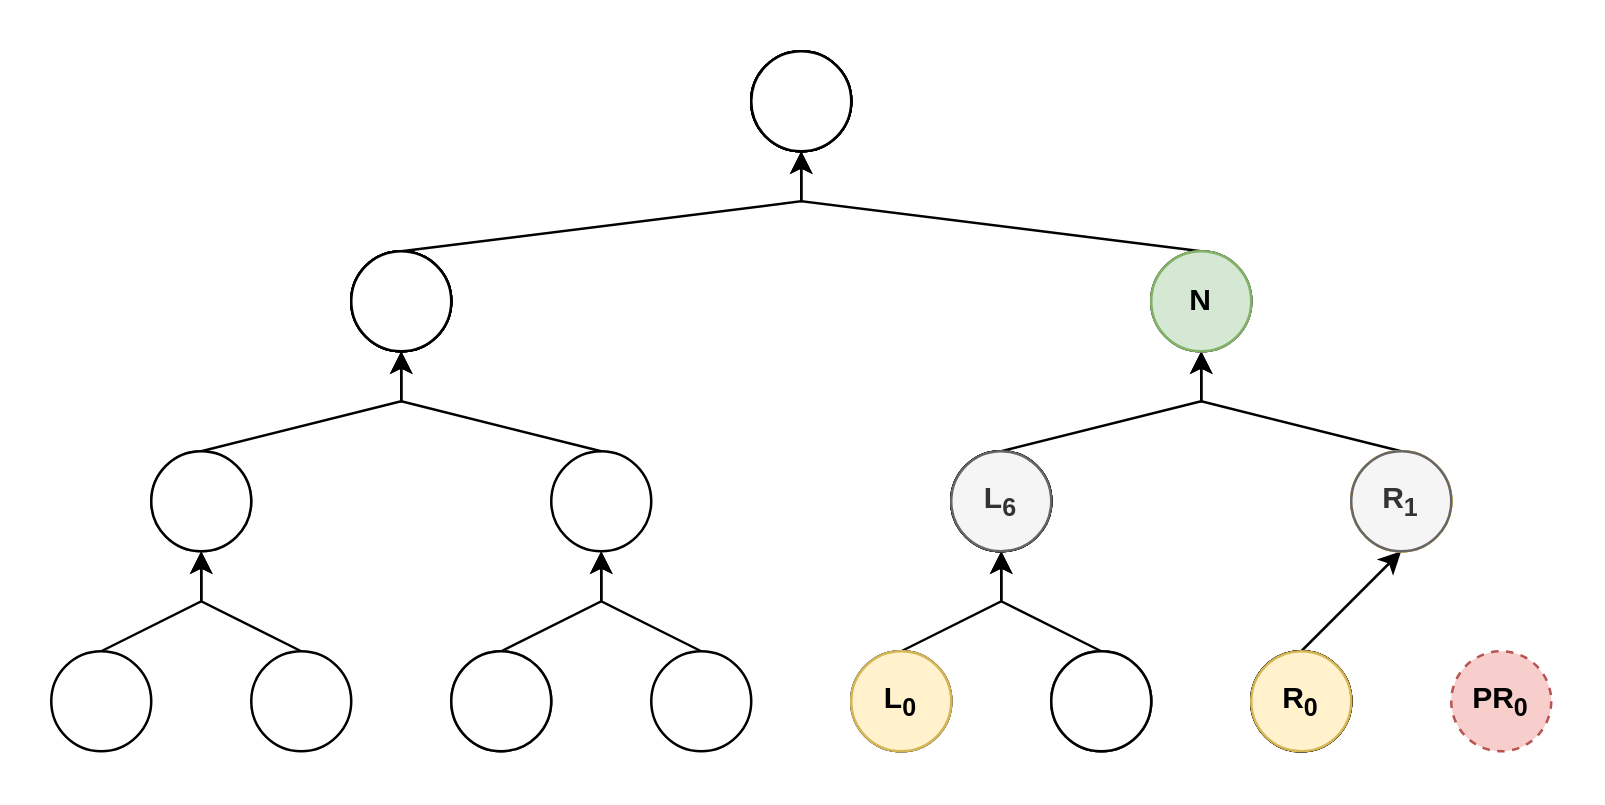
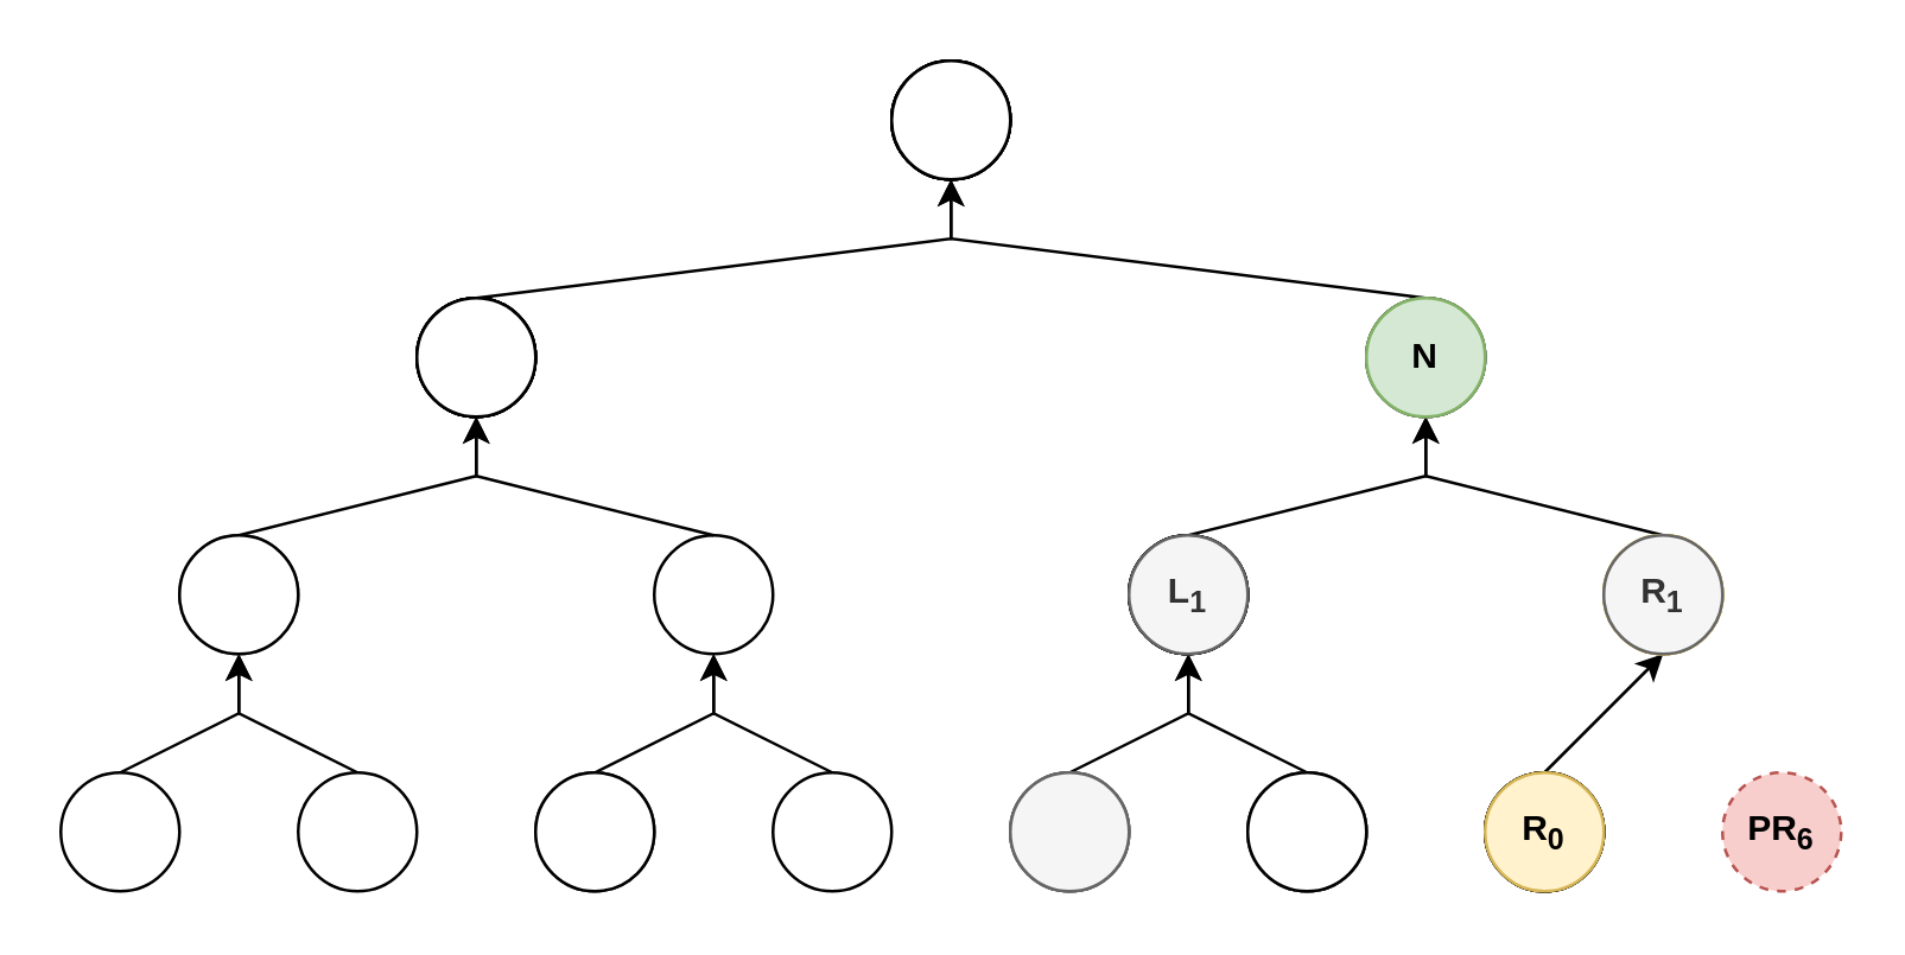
  <mxCell id="0" />
  <mxCell id="1" parent="0" />
  <mxCell id="2" value="" style="ellipse;whiteSpace=wrap;html=1;aspect=fixed;fontStyle=1;" parent="1" vertex="1"><mxGeometry x="20" y="260" width="40" height="40" as="geometry" /></mxCell>
  <mxCell id="3" value="" style="ellipse;whiteSpace=wrap;html=1;aspect=fixed;fontStyle=1;" parent="1" vertex="1"><mxGeometry x="100" y="260" width="40" height="40" as="geometry" /></mxCell>
  <mxCell id="4" value="" style="ellipse;whiteSpace=wrap;html=1;aspect=fixed;fontStyle=1;fillColor=#dae8fc;strokeColor=#6c8ebf;" parent="1" vertex="1"><mxGeometry x="500" y="260" width="40" height="40" as="geometry" /></mxCell>
  <mxCell id="5" value="" style="endArrow=classic;html=1;exitX=0.5;exitY=0;exitDx=0;exitDy=0;entryX=0.5;entryY=1;entryDx=0;entryDy=0;rounded=0;" parent="1" source="2" target="6" edge="1"><mxGeometry width="50" height="50" relative="1" as="geometry"><mxPoint x="240" y="160" as="sourcePoint" /><mxPoint x="80" y="220" as="targetPoint" /><Array as="points"><mxPoint x="80" y="240" /></Array></mxGeometry></mxCell>
  <mxCell id="6" value="" style="ellipse;whiteSpace=wrap;html=1;aspect=fixed;fontStyle=1;fillColor=#f5f5f5;strokeColor=#666666;fontColor=#333333;" parent="1" vertex="1"><mxGeometry x="60" y="180" width="40" height="40" as="geometry" /></mxCell>
  <mxCell id="7" value="" style="endArrow=classic;html=1;exitX=0.5;exitY=0;exitDx=0;exitDy=0;entryX=0.5;entryY=1;entryDx=0;entryDy=0;rounded=0;" parent="1" source="3" target="6" edge="1"><mxGeometry width="50" height="50" relative="1" as="geometry"><mxPoint x="50" y="270" as="sourcePoint" /><mxPoint x="90" y="230" as="targetPoint" /><Array as="points"><mxPoint x="80" y="240" /></Array></mxGeometry></mxCell>
  <mxCell id="8" value="" style="ellipse;whiteSpace=wrap;html=1;aspect=fixed;fontStyle=1;fillColor=#fff2cc;strokeColor=#d6b656;" parent="1" vertex="1"><mxGeometry x="540" y="180" width="40" height="40" as="geometry" /></mxCell>
  <mxCell id="9" value="" style="ellipse;whiteSpace=wrap;html=1;aspect=fixed;fontStyle=1;fillColor=#f5f5f5;strokeColor=#666666;fontColor=#333333;" parent="1" vertex="1"><mxGeometry x="180" y="260" width="40" height="40" as="geometry" /></mxCell>
  <mxCell id="10" value="" style="ellipse;whiteSpace=wrap;html=1;aspect=fixed;fontStyle=1;" parent="1" vertex="1"><mxGeometry x="260" y="260" width="40" height="40" as="geometry" /></mxCell>
  <mxCell id="11" value="" style="endArrow=classic;html=1;exitX=0.5;exitY=0;exitDx=0;exitDy=0;entryX=0.5;entryY=1;entryDx=0;entryDy=0;rounded=0;" parent="1" source="9" target="12" edge="1"><mxGeometry width="50" height="50" relative="1" as="geometry"><mxPoint x="400" y="160" as="sourcePoint" /><mxPoint x="240" y="220" as="targetPoint" /><Array as="points"><mxPoint x="240" y="240" /></Array></mxGeometry></mxCell>
  <mxCell id="12" value="" style="ellipse;whiteSpace=wrap;html=1;aspect=fixed;fontStyle=1;" parent="1" vertex="1"><mxGeometry x="220" y="180" width="40" height="40" as="geometry" /></mxCell>
  <mxCell id="13" value="" style="endArrow=classic;html=1;exitX=0.5;exitY=0;exitDx=0;exitDy=0;entryX=0.5;entryY=1;entryDx=0;entryDy=0;rounded=0;" parent="1" source="10" target="12" edge="1"><mxGeometry width="50" height="50" relative="1" as="geometry"><mxPoint x="210" y="270" as="sourcePoint" /><mxPoint x="250" y="230" as="targetPoint" /><Array as="points"><mxPoint x="240" y="240" /></Array></mxGeometry></mxCell>
  <mxCell id="14" value="" style="ellipse;whiteSpace=wrap;html=1;aspect=fixed;fontStyle=1;fillColor=#f5f5f5;strokeColor=#666666;fontColor=#333333;" parent="1" vertex="1"><mxGeometry x="340" y="260" width="40" height="40" as="geometry" /></mxCell>
  <mxCell id="15" value="" style="ellipse;whiteSpace=wrap;html=1;aspect=fixed;fontStyle=1;fillColor=#f5f5f5;strokeColor=#666666;fontColor=#333333;" parent="1" vertex="1"><mxGeometry x="420" y="260" width="40" height="40" as="geometry" /></mxCell>
  <mxCell id="16" value="" style="endArrow=classic;html=1;exitX=0.5;exitY=0;exitDx=0;exitDy=0;entryX=0.5;entryY=1;entryDx=0;entryDy=0;rounded=0;" parent="1" source="14" target="17" edge="1"><mxGeometry width="50" height="50" relative="1" as="geometry"><mxPoint x="560" y="160" as="sourcePoint" /><mxPoint x="400" y="220" as="targetPoint" /><Array as="points"><mxPoint x="400" y="240" /></Array></mxGeometry></mxCell>
  <mxCell id="17" value="" style="ellipse;whiteSpace=wrap;html=1;aspect=fixed;fontStyle=1;fillColor=#dae8fc;strokeColor=#6c8ebf;" parent="1" vertex="1"><mxGeometry x="380" y="180" width="40" height="40" as="geometry" /></mxCell>
  <mxCell id="18" value="" style="endArrow=classic;html=1;exitX=0.5;exitY=0;exitDx=0;exitDy=0;entryX=0.5;entryY=1;entryDx=0;entryDy=0;rounded=0;" parent="1" source="15" target="17" edge="1"><mxGeometry width="50" height="50" relative="1" as="geometry"><mxPoint x="370" y="270" as="sourcePoint" /><mxPoint x="410" y="230" as="targetPoint" /><Array as="points"><mxPoint x="400" y="240" /></Array></mxGeometry></mxCell>
  <mxCell id="19" value="" style="endArrow=classic;html=1;exitX=0.5;exitY=0;exitDx=0;exitDy=0;entryX=0.5;entryY=1;entryDx=0;entryDy=0;" parent="1" source="4" target="8" edge="1"><mxGeometry width="50" height="50" relative="1" as="geometry"><mxPoint x="240" y="160" as="sourcePoint" /><mxPoint x="290" y="110" as="targetPoint" /></mxGeometry></mxCell>
  <mxCell id="20" value="" style="endArrow=classic;html=1;exitX=0.5;exitY=0;exitDx=0;exitDy=0;entryX=0.5;entryY=1;entryDx=0;entryDy=0;rounded=0;" parent="1" source="6" target="21" edge="1"><mxGeometry width="50" height="50" relative="1" as="geometry"><mxPoint x="120" y="180" as="sourcePoint" /><mxPoint x="160" y="140" as="targetPoint" /><Array as="points"><mxPoint x="160" y="160" /></Array></mxGeometry></mxCell>
  <mxCell id="21" value="" style="ellipse;whiteSpace=wrap;html=1;aspect=fixed;fontStyle=1;fillColor=#dae8fc;strokeColor=#6c8ebf;" parent="1" vertex="1"><mxGeometry x="140" y="100" width="40" height="40" as="geometry" /></mxCell>
  <mxCell id="22" value="" style="endArrow=classic;html=1;exitX=0.5;exitY=0;exitDx=0;exitDy=0;entryX=0.5;entryY=1;entryDx=0;entryDy=0;rounded=0;" parent="1" source="12" target="21" edge="1"><mxGeometry width="50" height="50" relative="1" as="geometry"><mxPoint x="200" y="180" as="sourcePoint" /><mxPoint x="170" y="150" as="targetPoint" /><Array as="points"><mxPoint x="160" y="160" /></Array></mxGeometry></mxCell>
  <mxCell id="23" value="" style="ellipse;whiteSpace=wrap;html=1;aspect=fixed;fontStyle=1;fillColor=#f5f5f5;strokeColor=#666666;fontColor=#333333;" parent="1" vertex="1"><mxGeometry x="460" y="100" width="40" height="40" as="geometry" /></mxCell>
  <mxCell id="24" value="" style="endArrow=classic;html=1;exitX=0.5;exitY=0;exitDx=0;exitDy=0;rounded=0;" parent="1" source="17" target="23" edge="1"><mxGeometry width="50" height="50" relative="1" as="geometry"><mxPoint x="400" y="180" as="sourcePoint" /><mxPoint x="480" y="140" as="targetPoint" /><Array as="points"><mxPoint x="480" y="160" /></Array></mxGeometry></mxCell>
  <mxCell id="25" value="" style="endArrow=classic;html=1;exitX=0.5;exitY=0;exitDx=0;exitDy=0;rounded=0;" parent="1" source="8" target="23" edge="1"><mxGeometry width="50" height="50" relative="1" as="geometry"><mxPoint x="560" y="180" as="sourcePoint" /><mxPoint x="480" y="140" as="targetPoint" /><Array as="points"><mxPoint x="480" y="160" /></Array></mxGeometry></mxCell>
  <mxCell id="26" value="" style="ellipse;whiteSpace=wrap;html=1;aspect=fixed;fontStyle=1;fillColor=#f8cecc;strokeColor=#b85450;" parent="1" vertex="1"><mxGeometry x="300" y="20" width="40" height="40" as="geometry" /></mxCell>
  <mxCell id="27" value="" style="endArrow=classic;html=1;exitX=0.5;exitY=0;exitDx=0;exitDy=0;entryX=0.5;entryY=1;entryDx=0;entryDy=0;rounded=0;" parent="1" target="26" edge="1"><mxGeometry width="50" height="50" relative="1" as="geometry"><mxPoint x="160" y="100" as="sourcePoint" /><mxPoint x="240" y="60" as="targetPoint" /><Array as="points"><mxPoint x="320" y="80" /></Array></mxGeometry></mxCell>
  <mxCell id="28" value="" style="endArrow=classic;html=1;exitX=0.5;exitY=0;exitDx=0;exitDy=0;entryX=0.5;entryY=1;entryDx=0;entryDy=0;rounded=0;" parent="1" source="23" target="26" edge="1"><mxGeometry width="50" height="50" relative="1" as="geometry"><mxPoint x="170" y="110" as="sourcePoint" /><mxPoint x="330" y="70" as="targetPoint" /><Array as="points"><mxPoint x="320" y="80" /></Array></mxGeometry></mxCell>
  <mxCell id="29" value="" style="ellipse;whiteSpace=wrap;html=1;aspect=fixed;fontStyle=1;" vertex="1" parent="1"><mxGeometry x="300" y="20" width="40" height="40" as="geometry" /></mxCell>
  <mxCell id="30" value="" style="ellipse;whiteSpace=wrap;html=1;aspect=fixed;fontStyle=1;" vertex="1" parent="1"><mxGeometry x="140" y="100" width="40" height="40" as="geometry" /></mxCell>
  <mxCell id="31" value="" style="ellipse;whiteSpace=wrap;html=1;aspect=fixed;fontStyle=1;" vertex="1" parent="1"><mxGeometry x="380" y="180" width="40" height="40" as="geometry" /></mxCell>
  <mxCell id="32" value="" style="ellipse;whiteSpace=wrap;html=1;aspect=fixed;fontStyle=1;" vertex="1" parent="1"><mxGeometry x="500" y="260" width="40" height="40" as="geometry" /></mxCell>
  <mxCell id="33" value="" style="ellipse;whiteSpace=wrap;html=1;aspect=fixed;fontStyle=1;" vertex="1" parent="1"><mxGeometry x="300" y="20" width="40" height="40" as="geometry" /></mxCell>
  <mxCell id="34" value="" style="ellipse;whiteSpace=wrap;html=1;aspect=fixed;fontStyle=1;" vertex="1" parent="1"><mxGeometry x="140" y="100" width="40" height="40" as="geometry" /></mxCell>
  <mxCell id="35" value="" style="ellipse;whiteSpace=wrap;html=1;aspect=fixed;fontStyle=1;" vertex="1" parent="1"><mxGeometry x="380" y="180" width="40" height="40" as="geometry" /></mxCell>
  <mxCell id="36" value="" style="ellipse;whiteSpace=wrap;html=1;aspect=fixed;fontStyle=1;" vertex="1" parent="1"><mxGeometry x="500" y="260" width="40" height="40" as="geometry" /></mxCell>
  <mxCell id="37" value="" style="ellipse;whiteSpace=wrap;html=1;aspect=fixed;fontStyle=1;fillColor=#f5f5f5;strokeColor=#666666;fontColor=#333333;" vertex="1" parent="1"><mxGeometry x="460" y="100" width="40" height="40" as="geometry" /></mxCell>
  <mxCell id="38" value="" style="ellipse;whiteSpace=wrap;html=1;aspect=fixed;fontStyle=1;fillColor=#fff2cc;strokeColor=#d6b656;" vertex="1" parent="1"><mxGeometry x="540" y="180" width="40" height="40" as="geometry" /></mxCell>
  <mxCell id="39" value="" style="ellipse;whiteSpace=wrap;html=1;aspect=fixed;fontStyle=1;fillColor=#f5f5f5;strokeColor=#666666;fontColor=#333333;" vertex="1" parent="1"><mxGeometry x="420" y="260" width="40" height="40" as="geometry" /></mxCell>
  <mxCell id="40" value="" style="ellipse;whiteSpace=wrap;html=1;aspect=fixed;fontStyle=1;fillColor=#f5f5f5;strokeColor=#666666;fontColor=#333333;" vertex="1" parent="1"><mxGeometry x="340" y="260" width="40" height="40" as="geometry" /></mxCell>
  <mxCell id="41" value="" style="ellipse;whiteSpace=wrap;html=1;aspect=fixed;fontStyle=1;" vertex="1" parent="1"><mxGeometry x="300" y="20" width="40" height="40" as="geometry" /></mxCell>
  <mxCell id="42" value="" style="ellipse;whiteSpace=wrap;html=1;aspect=fixed;fontStyle=1;" vertex="1" parent="1"><mxGeometry x="140" y="100" width="40" height="40" as="geometry" /></mxCell>
  <mxCell id="43" value="" style="ellipse;whiteSpace=wrap;html=1;aspect=fixed;fontStyle=1;" vertex="1" parent="1"><mxGeometry x="380" y="180" width="40" height="40" as="geometry" /></mxCell>
  <mxCell id="44" value="" style="ellipse;whiteSpace=wrap;html=1;aspect=fixed;fontStyle=1;" vertex="1" parent="1"><mxGeometry x="500" y="260" width="40" height="40" as="geometry" /></mxCell>
  <mxCell id="45" value="" style="ellipse;whiteSpace=wrap;html=1;aspect=fixed;fontStyle=1;fillColor=#f5f5f5;strokeColor=#666666;fontColor=#333333;" vertex="1" parent="1"><mxGeometry x="460" y="100" width="40" height="40" as="geometry" /></mxCell>
  <mxCell id="46" value="" style="ellipse;whiteSpace=wrap;html=1;aspect=fixed;fontStyle=1;fillColor=#fff2cc;strokeColor=#d6b656;" vertex="1" parent="1"><mxGeometry x="540" y="180" width="40" height="40" as="geometry" /></mxCell>
  <mxCell id="47" value="" style="ellipse;whiteSpace=wrap;html=1;aspect=fixed;fontStyle=1;fillColor=#f5f5f5;strokeColor=#666666;fontColor=#333333;" vertex="1" parent="1"><mxGeometry x="420" y="260" width="40" height="40" as="geometry" /></mxCell>
  <mxCell id="48" value="" style="ellipse;whiteSpace=wrap;html=1;aspect=fixed;fontStyle=1;fillColor=#f5f5f5;strokeColor=#666666;fontColor=#333333;" vertex="1" parent="1"><mxGeometry x="340" y="260" width="40" height="40" as="geometry" /></mxCell>
  <mxCell id="49" value="" style="ellipse;whiteSpace=wrap;html=1;aspect=fixed;fontStyle=1;" vertex="1" parent="1"><mxGeometry x="300" y="20" width="40" height="40" as="geometry" /></mxCell>
  <mxCell id="50" value="" style="ellipse;whiteSpace=wrap;html=1;aspect=fixed;fontStyle=1;" vertex="1" parent="1"><mxGeometry x="140" y="100" width="40" height="40" as="geometry" /></mxCell>
  <mxCell id="51" value="" style="ellipse;whiteSpace=wrap;html=1;aspect=fixed;fontStyle=1;" vertex="1" parent="1"><mxGeometry x="380" y="180" width="40" height="40" as="geometry" /></mxCell>
  <mxCell id="52" value="" style="ellipse;whiteSpace=wrap;html=1;aspect=fixed;fontStyle=1;" vertex="1" parent="1"><mxGeometry x="500" y="260" width="40" height="40" as="geometry" /></mxCell>
  <mxCell id="53" value="" style="ellipse;whiteSpace=wrap;html=1;aspect=fixed;fontStyle=1;fillColor=#f5f5f5;strokeColor=#666666;fontColor=#333333;" vertex="1" parent="1"><mxGeometry x="460" y="100" width="40" height="40" as="geometry" /></mxCell>
  <mxCell id="54" value="" style="ellipse;whiteSpace=wrap;html=1;aspect=fixed;fontStyle=1;fillColor=#fff2cc;strokeColor=#d6b656;" vertex="1" parent="1"><mxGeometry x="540" y="180" width="40" height="40" as="geometry" /></mxCell>
  <mxCell id="55" value="" style="ellipse;whiteSpace=wrap;html=1;aspect=fixed;fontStyle=1;fillColor=#f5f5f5;strokeColor=#666666;fontColor=#333333;" vertex="1" parent="1"><mxGeometry x="420" y="260" width="40" height="40" as="geometry" /></mxCell>
  <mxCell id="56" value="" style="ellipse;whiteSpace=wrap;html=1;aspect=fixed;fontStyle=1;fillColor=#f5f5f5;strokeColor=#666666;fontColor=#333333;" vertex="1" parent="1"><mxGeometry x="340" y="260" width="40" height="40" as="geometry" /></mxCell>
  <mxCell id="57" value="" style="ellipse;whiteSpace=wrap;html=1;aspect=fixed;fontStyle=1;fillColor=#f5f5f5;strokeColor=#666666;fontColor=#333333;" vertex="1" parent="1"><mxGeometry x="180" y="260" width="40" height="40" as="geometry" /></mxCell>
  <mxCell id="58" value="" style="ellipse;whiteSpace=wrap;html=1;aspect=fixed;fontStyle=1;" vertex="1" parent="1"><mxGeometry x="300" y="20" width="40" height="40" as="geometry" /></mxCell>
  <mxCell id="59" value="" style="ellipse;whiteSpace=wrap;html=1;aspect=fixed;fontStyle=1;" vertex="1" parent="1"><mxGeometry x="140" y="100" width="40" height="40" as="geometry" /></mxCell>
- <mxCell id="60" value="L&lt;sub&gt;6&lt;/sub&gt;" style="ellipse;whiteSpace=wrap;html=1;aspect=fixed;fontStyle=1;fillColor=#f5f5f5;strokeColor=#666666;fontColor=#333333;" vertex="1" parent="1"><mxGeometry x="380" y="180" width="40" height="40" as="geometry" /></mxCell>
+ <mxCell id="60" value="L&lt;sub&gt;1&lt;/sub&gt;" style="ellipse;whiteSpace=wrap;html=1;aspect=fixed;fontStyle=1;fillColor=#f5f5f5;strokeColor=#666666;fontColor=#333333;" vertex="1" parent="1"><mxGeometry x="380" y="180" width="40" height="40" as="geometry" /></mxCell>
  <mxCell id="61" value="R&lt;sub&gt;0&lt;/sub&gt;" style="ellipse;whiteSpace=wrap;html=1;aspect=fixed;fontStyle=1;fillColor=#fff2cc;strokeColor=#d6b656;" vertex="1" parent="1"><mxGeometry x="500" y="260" width="40" height="40" as="geometry" /></mxCell>
  <mxCell id="62" value="N" style="ellipse;whiteSpace=wrap;html=1;aspect=fixed;fontStyle=1;fillColor=#d5e8d4;strokeColor=#82b366;" vertex="1" parent="1"><mxGeometry x="460" y="100" width="40" height="40" as="geometry" /></mxCell>
  <mxCell id="63" value="R&lt;sub&gt;1&lt;/sub&gt;" style="ellipse;whiteSpace=wrap;html=1;aspect=fixed;fontStyle=1;fillColor=#f5f5f5;strokeColor=#666666;fontColor=#333333;" vertex="1" parent="1"><mxGeometry x="540" y="180" width="40" height="40" as="geometry" /></mxCell>
  <mxCell id="64" value="" style="ellipse;whiteSpace=wrap;html=1;aspect=fixed;fontStyle=1;" vertex="1" parent="1"><mxGeometry x="420" y="260" width="40" height="40" as="geometry" /></mxCell>
- <mxCell id="65" value="L&lt;sub&gt;0&lt;/sub&gt;" style="ellipse;whiteSpace=wrap;html=1;aspect=fixed;fontStyle=1;fillColor=#fff2cc;strokeColor=#d6b656;" vertex="1" parent="1"><mxGeometry x="340" y="260" width="40" height="40" as="geometry" /></mxCell>
  <mxCell id="66" value="" style="ellipse;whiteSpace=wrap;html=1;aspect=fixed;fontStyle=1;" vertex="1" parent="1"><mxGeometry x="180" y="260" width="40" height="40" as="geometry" /></mxCell>
  <mxCell id="67" value="" style="ellipse;whiteSpace=wrap;html=1;aspect=fixed;fontStyle=1;" vertex="1" parent="1"><mxGeometry x="60" y="180" width="40" height="40" as="geometry" /></mxCell>
- <mxCell id="68" value="PR&lt;sub&gt;0&lt;/sub&gt;" style="ellipse;whiteSpace=wrap;html=1;aspect=fixed;fontStyle=1;fillColor=#f8cecc;strokeColor=#b85450;dashed=1;" vertex="1" parent="1"><mxGeometry x="580" y="260" width="40" height="40" as="geometry" /></mxCell>
+ <mxCell id="68" value="PR&lt;sub&gt;6&lt;/sub&gt;" style="ellipse;whiteSpace=wrap;html=1;aspect=fixed;fontStyle=1;fillColor=#f8cecc;strokeColor=#b85450;dashed=1;" vertex="1" parent="1"><mxGeometry x="580" y="260" width="40" height="40" as="geometry" /></mxCell>
